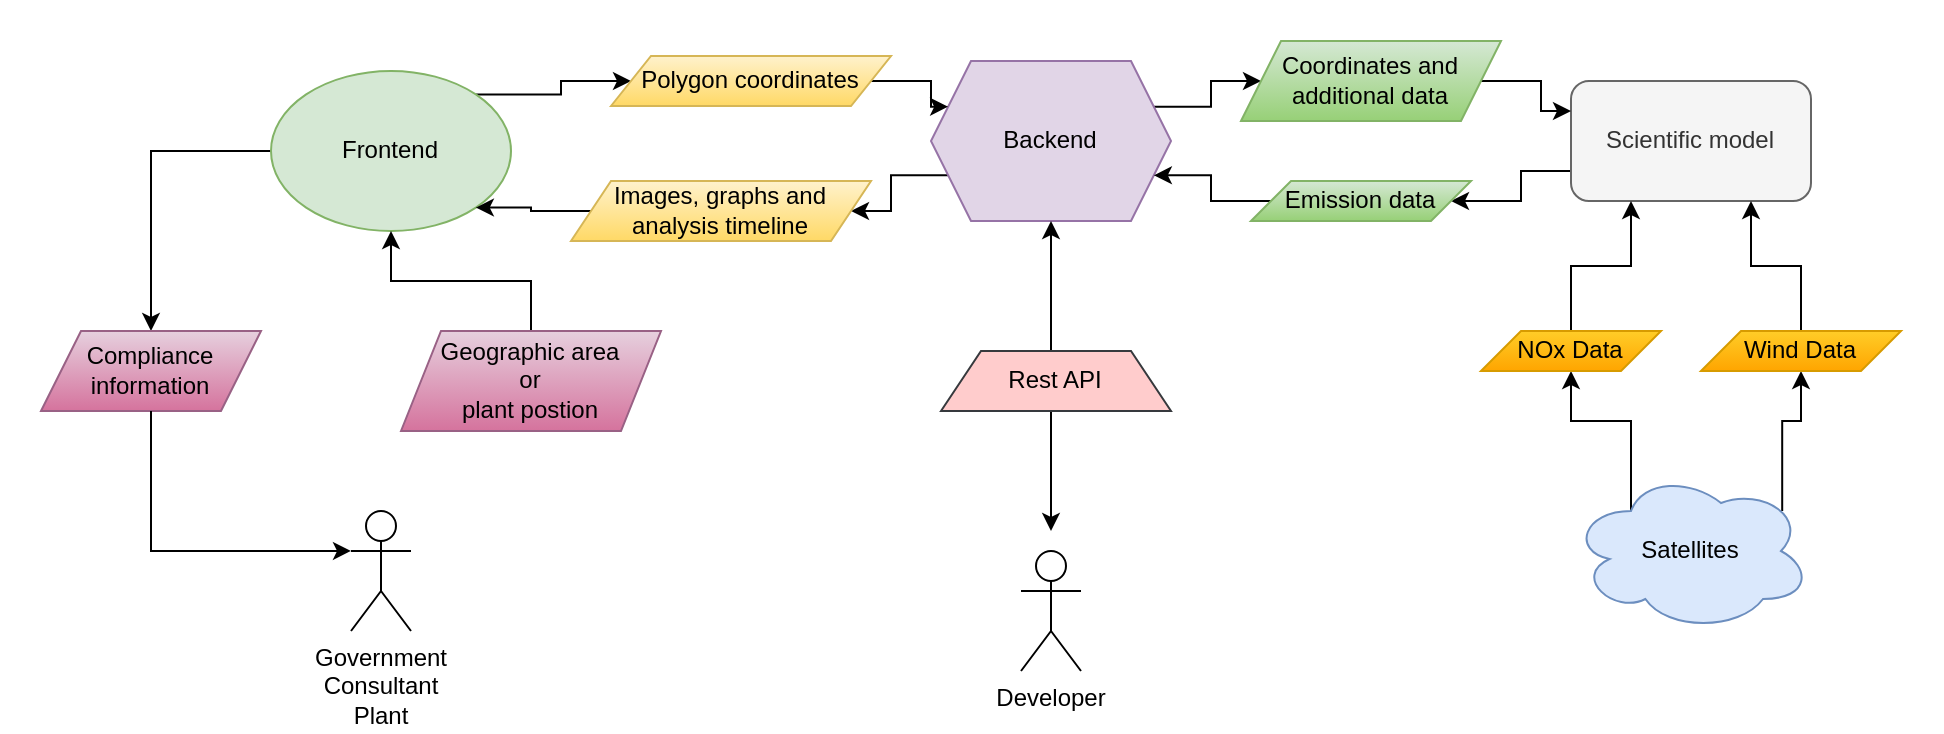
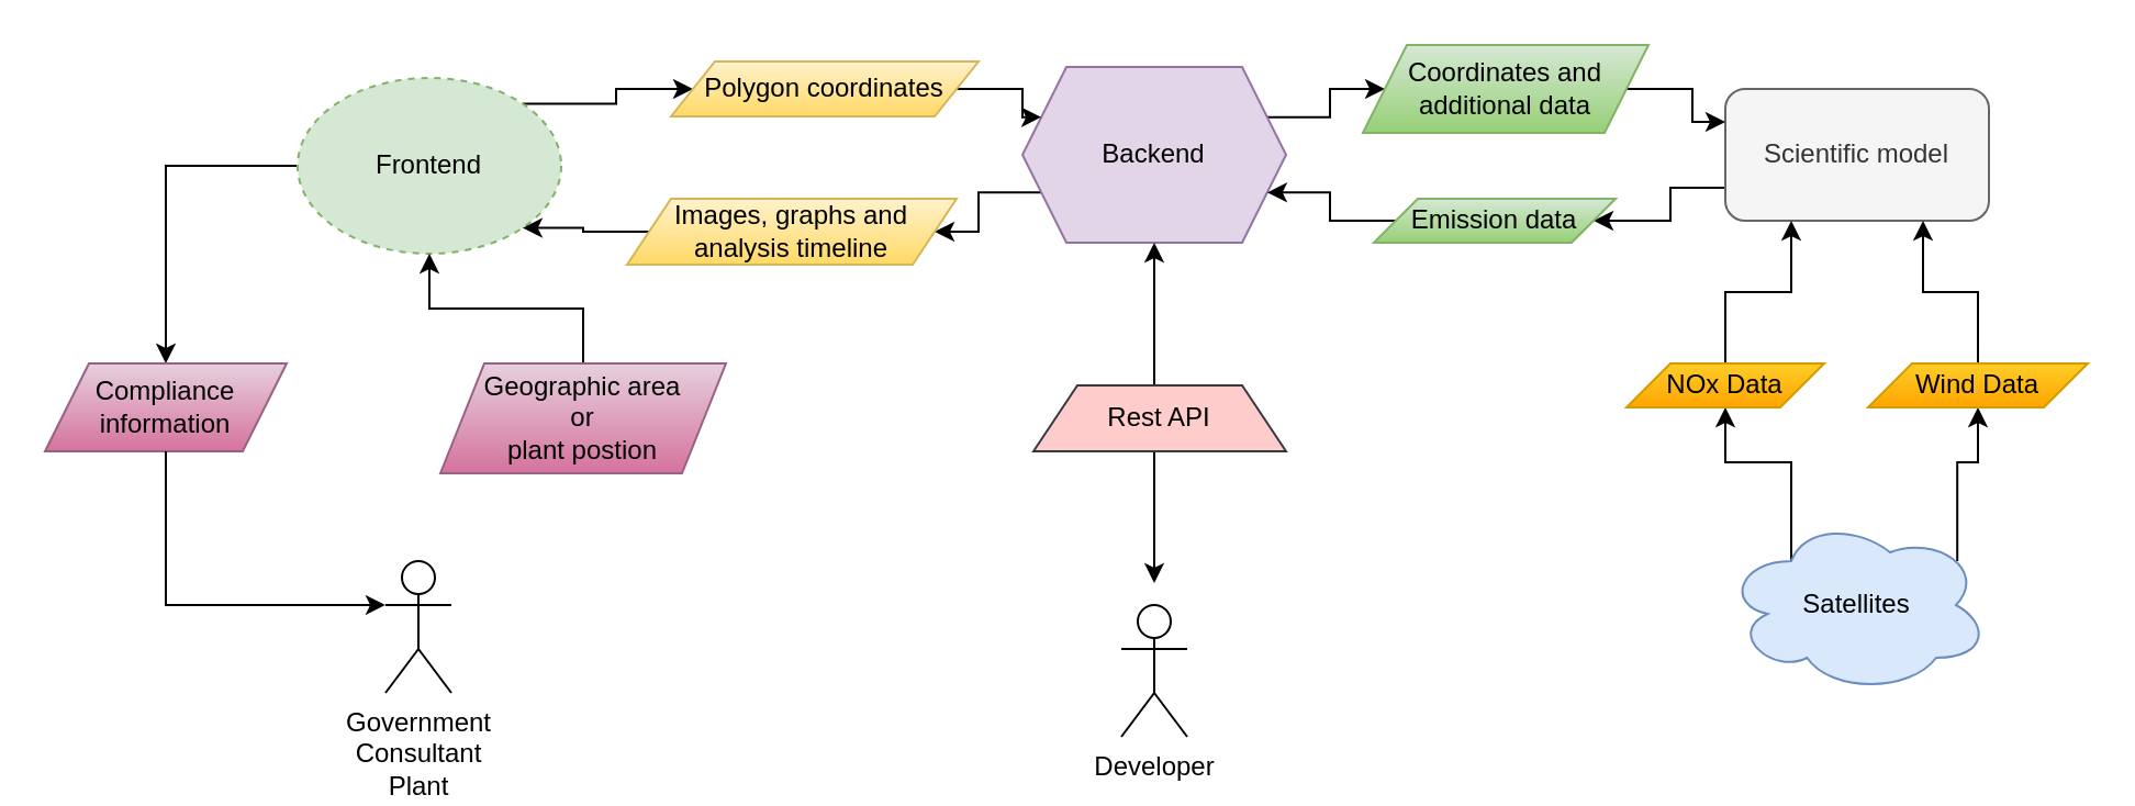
  <mxCell id="0" />
  <mxCell id="1" parent="0" />
  <mxCell id="2" style="edgeStyle=orthogonalEdgeStyle;rounded=0;orthogonalLoop=1;jettySize=auto;html=1;exitX=0.88;exitY=0.25;exitDx=0;exitDy=0;exitPerimeter=0;entryX=0.5;entryY=1;entryDx=0;entryDy=0;" edge="1" parent="1" source="4" target="10"><mxGeometry relative="1" as="geometry" /></mxCell>
  <mxCell id="3" style="edgeStyle=orthogonalEdgeStyle;rounded=0;orthogonalLoop=1;jettySize=auto;html=1;exitX=0.25;exitY=0.25;exitDx=0;exitDy=0;exitPerimeter=0;entryX=0.5;entryY=1;entryDx=0;entryDy=0;" edge="1" parent="1" source="4" target="8"><mxGeometry relative="1" as="geometry" /></mxCell>
  <mxCell id="4" value="Satellites" style="ellipse;shape=cloud;whiteSpace=wrap;html=1;fillColor=#dae8fc;strokeColor=#6c8ebf;" vertex="1" parent="1"><mxGeometry x="785" y="235" width="120" height="80" as="geometry" /></mxCell>
  <mxCell id="5" style="edgeStyle=orthogonalEdgeStyle;rounded=0;orthogonalLoop=1;jettySize=auto;html=1;exitX=0;exitY=0.75;exitDx=0;exitDy=0;entryX=1;entryY=0.5;entryDx=0;entryDy=0;" edge="1" parent="1" source="6" target="17"><mxGeometry relative="1" as="geometry" /></mxCell>
  <mxCell id="6" value="Scientific model" style="rounded=1;whiteSpace=wrap;html=1;fillColor=#f5f5f5;fontColor=#333333;strokeColor=#666666;" vertex="1" parent="1"><mxGeometry x="785" y="40" width="120" height="60" as="geometry" /></mxCell>
  <mxCell id="7" style="edgeStyle=orthogonalEdgeStyle;rounded=0;orthogonalLoop=1;jettySize=auto;html=1;exitX=0.5;exitY=0;exitDx=0;exitDy=0;entryX=0.25;entryY=1;entryDx=0;entryDy=0;" edge="1" parent="1" source="8" target="6"><mxGeometry relative="1" as="geometry" /></mxCell>
  <mxCell id="8" value="NOx Data" style="shape=parallelogram;perimeter=parallelogramPerimeter;whiteSpace=wrap;html=1;fixedSize=1;fillColor=#ffcd28;strokeColor=#d79b00;gradientColor=#ffa500;" vertex="1" parent="1"><mxGeometry x="740" y="165" width="90" height="20" as="geometry" /></mxCell>
  <mxCell id="9" style="edgeStyle=orthogonalEdgeStyle;rounded=0;orthogonalLoop=1;jettySize=auto;html=1;exitX=0.5;exitY=0;exitDx=0;exitDy=0;entryX=0.75;entryY=1;entryDx=0;entryDy=0;" edge="1" parent="1" source="10" target="6"><mxGeometry relative="1" as="geometry" /></mxCell>
  <mxCell id="10" value="Wind Data" style="shape=parallelogram;perimeter=parallelogramPerimeter;whiteSpace=wrap;html=1;fixedSize=1;fillColor=#ffcd28;strokeColor=#d79b00;gradientColor=#ffa500;" vertex="1" parent="1"><mxGeometry x="850" y="165" width="100" height="20" as="geometry" /></mxCell>
  <mxCell id="11" style="edgeStyle=orthogonalEdgeStyle;rounded=0;orthogonalLoop=1;jettySize=auto;html=1;exitX=1;exitY=0.25;exitDx=0;exitDy=0;entryX=0;entryY=0.5;entryDx=0;entryDy=0;" edge="1" parent="1" source="13" target="15"><mxGeometry relative="1" as="geometry" /></mxCell>
  <mxCell id="12" style="edgeStyle=orthogonalEdgeStyle;rounded=0;orthogonalLoop=1;jettySize=auto;html=1;exitX=0;exitY=0.75;exitDx=0;exitDy=0;" edge="1" parent="1" source="13" target="24"><mxGeometry relative="1" as="geometry" /></mxCell>
  <mxCell id="13" value="Backend" style="shape=hexagon;perimeter=hexagonPerimeter2;whiteSpace=wrap;html=1;fixedSize=1;fillColor=#e1d5e7;strokeColor=#9673a6;" vertex="1" parent="1"><mxGeometry x="465" y="30" width="120" height="80" as="geometry" /></mxCell>
  <mxCell id="14" style="edgeStyle=orthogonalEdgeStyle;rounded=0;orthogonalLoop=1;jettySize=auto;html=1;exitX=1;exitY=0.5;exitDx=0;exitDy=0;entryX=0;entryY=0.25;entryDx=0;entryDy=0;" edge="1" parent="1" source="15" target="6"><mxGeometry relative="1" as="geometry" /></mxCell>
  <mxCell id="15" value="Coordinates and additional data" style="shape=parallelogram;perimeter=parallelogramPerimeter;whiteSpace=wrap;html=1;fixedSize=1;fillColor=#d5e8d4;strokeColor=#82b366;gradientColor=#97d077;" vertex="1" parent="1"><mxGeometry x="620" y="20" width="130" height="40" as="geometry" /></mxCell>
  <mxCell id="16" style="edgeStyle=orthogonalEdgeStyle;rounded=0;orthogonalLoop=1;jettySize=auto;html=1;exitX=0;exitY=0.5;exitDx=0;exitDy=0;entryX=1;entryY=0.75;entryDx=0;entryDy=0;" edge="1" parent="1" source="17" target="13"><mxGeometry relative="1" as="geometry" /></mxCell>
  <mxCell id="17" value="Emission data" style="shape=parallelogram;perimeter=parallelogramPerimeter;whiteSpace=wrap;html=1;fixedSize=1;fillColor=#d5e8d4;strokeColor=#82b366;gradientColor=#97d077;" vertex="1" parent="1"><mxGeometry x="625" y="90" width="110" height="20" as="geometry" /></mxCell>
  <mxCell id="18" style="edgeStyle=orthogonalEdgeStyle;rounded=0;orthogonalLoop=1;jettySize=auto;html=1;exitX=1;exitY=0;exitDx=0;exitDy=0;entryX=0;entryY=0.5;entryDx=0;entryDy=0;" edge="1" parent="1" source="20" target="22"><mxGeometry relative="1" as="geometry" /></mxCell>
  <mxCell id="19" style="edgeStyle=orthogonalEdgeStyle;rounded=0;orthogonalLoop=1;jettySize=auto;html=1;exitX=0;exitY=0.5;exitDx=0;exitDy=0;" edge="1" parent="1" source="20" target="28"><mxGeometry relative="1" as="geometry" /></mxCell>
- <mxCell id="20" value="Frontend" style="ellipse;whiteSpace=wrap;html=1;fillColor=#d5e8d4;strokeColor=#82b366;" vertex="1" parent="1"><mxGeometry x="135" y="35" width="120" height="80" as="geometry" /></mxCell>
+ <mxCell id="20" value="Frontend" style="ellipse;whiteSpace=wrap;html=1;fillColor=#d5e8d4;strokeColor=#82b366;dashed=1;" vertex="1" parent="1"><mxGeometry x="135" y="35" width="120" height="80" as="geometry" /></mxCell>
  <mxCell id="21" style="edgeStyle=orthogonalEdgeStyle;rounded=0;orthogonalLoop=1;jettySize=auto;html=1;exitX=1;exitY=0.5;exitDx=0;exitDy=0;entryX=0;entryY=0.25;entryDx=0;entryDy=0;" edge="1" parent="1" source="22" target="13"><mxGeometry relative="1" as="geometry" /></mxCell>
  <mxCell id="22" value="Polygon coordinates" style="shape=parallelogram;perimeter=parallelogramPerimeter;whiteSpace=wrap;html=1;fixedSize=1;fillColor=#fff2cc;strokeColor=#d6b656;gradientColor=#ffd966;" vertex="1" parent="1"><mxGeometry x="305" y="27.5" width="140" height="25" as="geometry" /></mxCell>
  <mxCell id="23" style="edgeStyle=orthogonalEdgeStyle;rounded=0;orthogonalLoop=1;jettySize=auto;html=1;exitX=0;exitY=0.5;exitDx=0;exitDy=0;entryX=1;entryY=1;entryDx=0;entryDy=0;" edge="1" parent="1" source="24" target="20"><mxGeometry relative="1" as="geometry" /></mxCell>
  <mxCell id="24" value="Images, graphs and analysis timeline" style="shape=parallelogram;perimeter=parallelogramPerimeter;whiteSpace=wrap;html=1;fixedSize=1;fillColor=#fff2cc;strokeColor=#d6b656;gradientColor=#ffd966;" vertex="1" parent="1"><mxGeometry x="285" y="90" width="150" height="30" as="geometry" /></mxCell>
  <mxCell id="25" value="&lt;div&gt;Government&lt;/div&gt;&lt;div&gt;Consultant&lt;/div&gt;&lt;div&gt;Plant&lt;/div&gt;" style="shape=umlActor;verticalLabelPosition=bottom;verticalAlign=top;html=1;outlineConnect=0;" vertex="1" parent="1"><mxGeometry x="175" y="255" width="30" height="60" as="geometry" /></mxCell>
  <mxCell id="26" style="edgeStyle=orthogonalEdgeStyle;rounded=0;orthogonalLoop=1;jettySize=auto;html=1;exitX=0.5;exitY=0;exitDx=0;exitDy=0;entryX=0.5;entryY=1;entryDx=0;entryDy=0;" edge="1" parent="1" source="27" target="20"><mxGeometry relative="1" as="geometry" /></mxCell>
  <mxCell id="27" value="&lt;div&gt;Geographic area&lt;/div&gt;&lt;div&gt;or&lt;/div&gt;&lt;div&gt;plant postion&lt;br&gt;&lt;/div&gt;" style="shape=parallelogram;perimeter=parallelogramPerimeter;whiteSpace=wrap;html=1;fixedSize=1;fillColor=#e6d0de;strokeColor=#996185;gradientColor=#d5739d;" vertex="1" parent="1"><mxGeometry x="200" y="165" width="130" height="50" as="geometry" /></mxCell>
  <mxCell id="28" value="Compliance information" style="shape=parallelogram;perimeter=parallelogramPerimeter;whiteSpace=wrap;html=1;fixedSize=1;fillColor=#e6d0de;strokeColor=#996185;gradientColor=#d5739d;" vertex="1" parent="1"><mxGeometry x="20" y="165" width="110" height="40" as="geometry" /></mxCell>
  <mxCell id="29" style="edgeStyle=orthogonalEdgeStyle;rounded=0;orthogonalLoop=1;jettySize=auto;html=1;exitX=0.5;exitY=1;exitDx=0;exitDy=0;entryX=0;entryY=0.333;entryDx=0;entryDy=0;entryPerimeter=0;" edge="1" parent="1" source="28" target="25"><mxGeometry relative="1" as="geometry" /></mxCell>
  <mxCell id="30" value="Developer" style="shape=umlActor;verticalLabelPosition=bottom;verticalAlign=top;html=1;outlineConnect=0;" vertex="1" parent="1"><mxGeometry x="510" y="275" width="30" height="60" as="geometry" /></mxCell>
  <mxCell id="31" value="" style="endArrow=classic;startArrow=classic;html=1;rounded=0;entryX=0.5;entryY=1;entryDx=0;entryDy=0;" edge="1" parent="1" target="13"><mxGeometry width="50" height="50" relative="1" as="geometry"><mxPoint x="525" y="265" as="sourcePoint" /><mxPoint x="525" y="115" as="targetPoint" /></mxGeometry></mxCell>
  <mxCell id="32" value="Rest API" style="shape=trapezoid;perimeter=trapezoidPerimeter;whiteSpace=wrap;html=1;fixedSize=1;fillColor=#ffcccc;strokeColor=#36393d;" vertex="1" parent="1"><mxGeometry x="470" y="175" width="115" height="30" as="geometry" /></mxCell>
